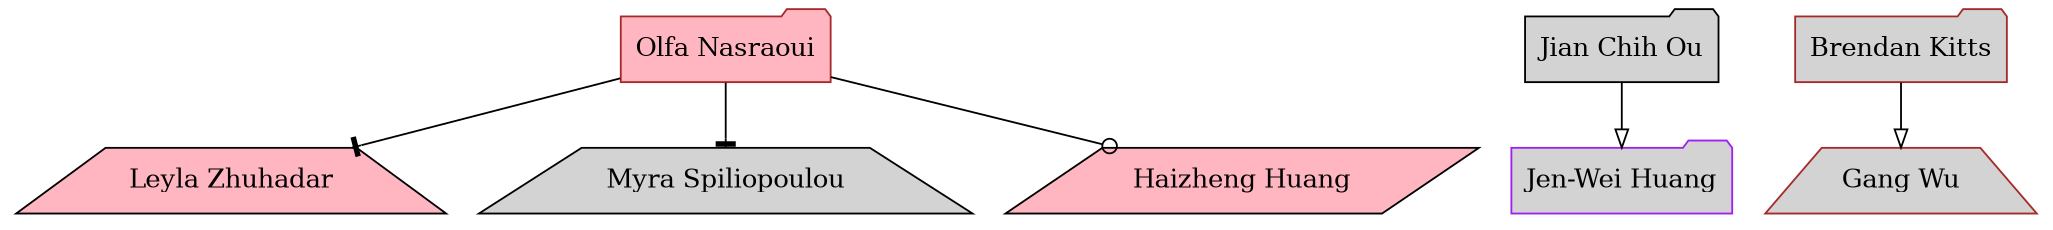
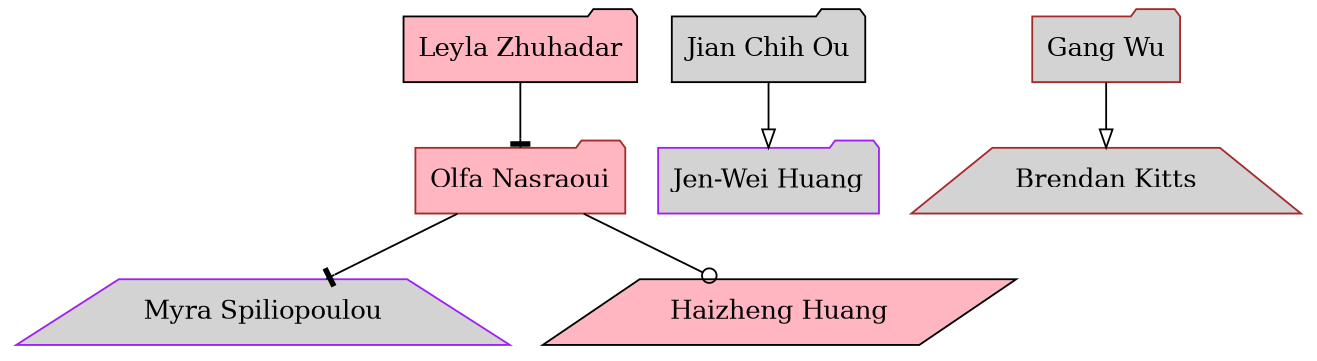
  strict digraph {
    node [color=brown fillcolor=lightgrey shape=folder style=filled]
    edge [arrowhead=tee]
    "Olfa Nasraoui" [fillcolor=lightpink]
-   "Leyla Zhuhadar" [color=black fillcolor=lightpink shape=trapezium]
-   "Myra Spiliopoulou" [color=black shape=trapezium]
+   "Leyla Zhuhadar" [color=black fillcolor=lightpink]
+   "Myra Spiliopoulou" [color=purple shape=trapezium]
    n4 [color=black fillcolor=lightpink label="Haizheng Huang" shape=parallelogram]
    "Jian Chih Ou" [color=black]
    "Jen-Wei Huang" [color=purple]
-   "Brendan Kitts"
-   "Gang Wu" [shape=trapezium]
-   "Olfa Nasraoui" -> "Leyla Zhuhadar"
+   "Brendan Kitts" [shape=trapezium]
+   "Gang Wu"
+   "Leyla Zhuhadar" -> "Olfa Nasraoui"
    "Olfa Nasraoui" -> "Myra Spiliopoulou"
    "Olfa Nasraoui" -> n4 [arrowhead=odot]
    "Jian Chih Ou" -> "Jen-Wei Huang" [arrowhead=onormal]
-   "Brendan Kitts" -> "Gang Wu" [arrowhead=onormal]
+   "Gang Wu" -> "Brendan Kitts" [arrowhead=onormal]
  }
